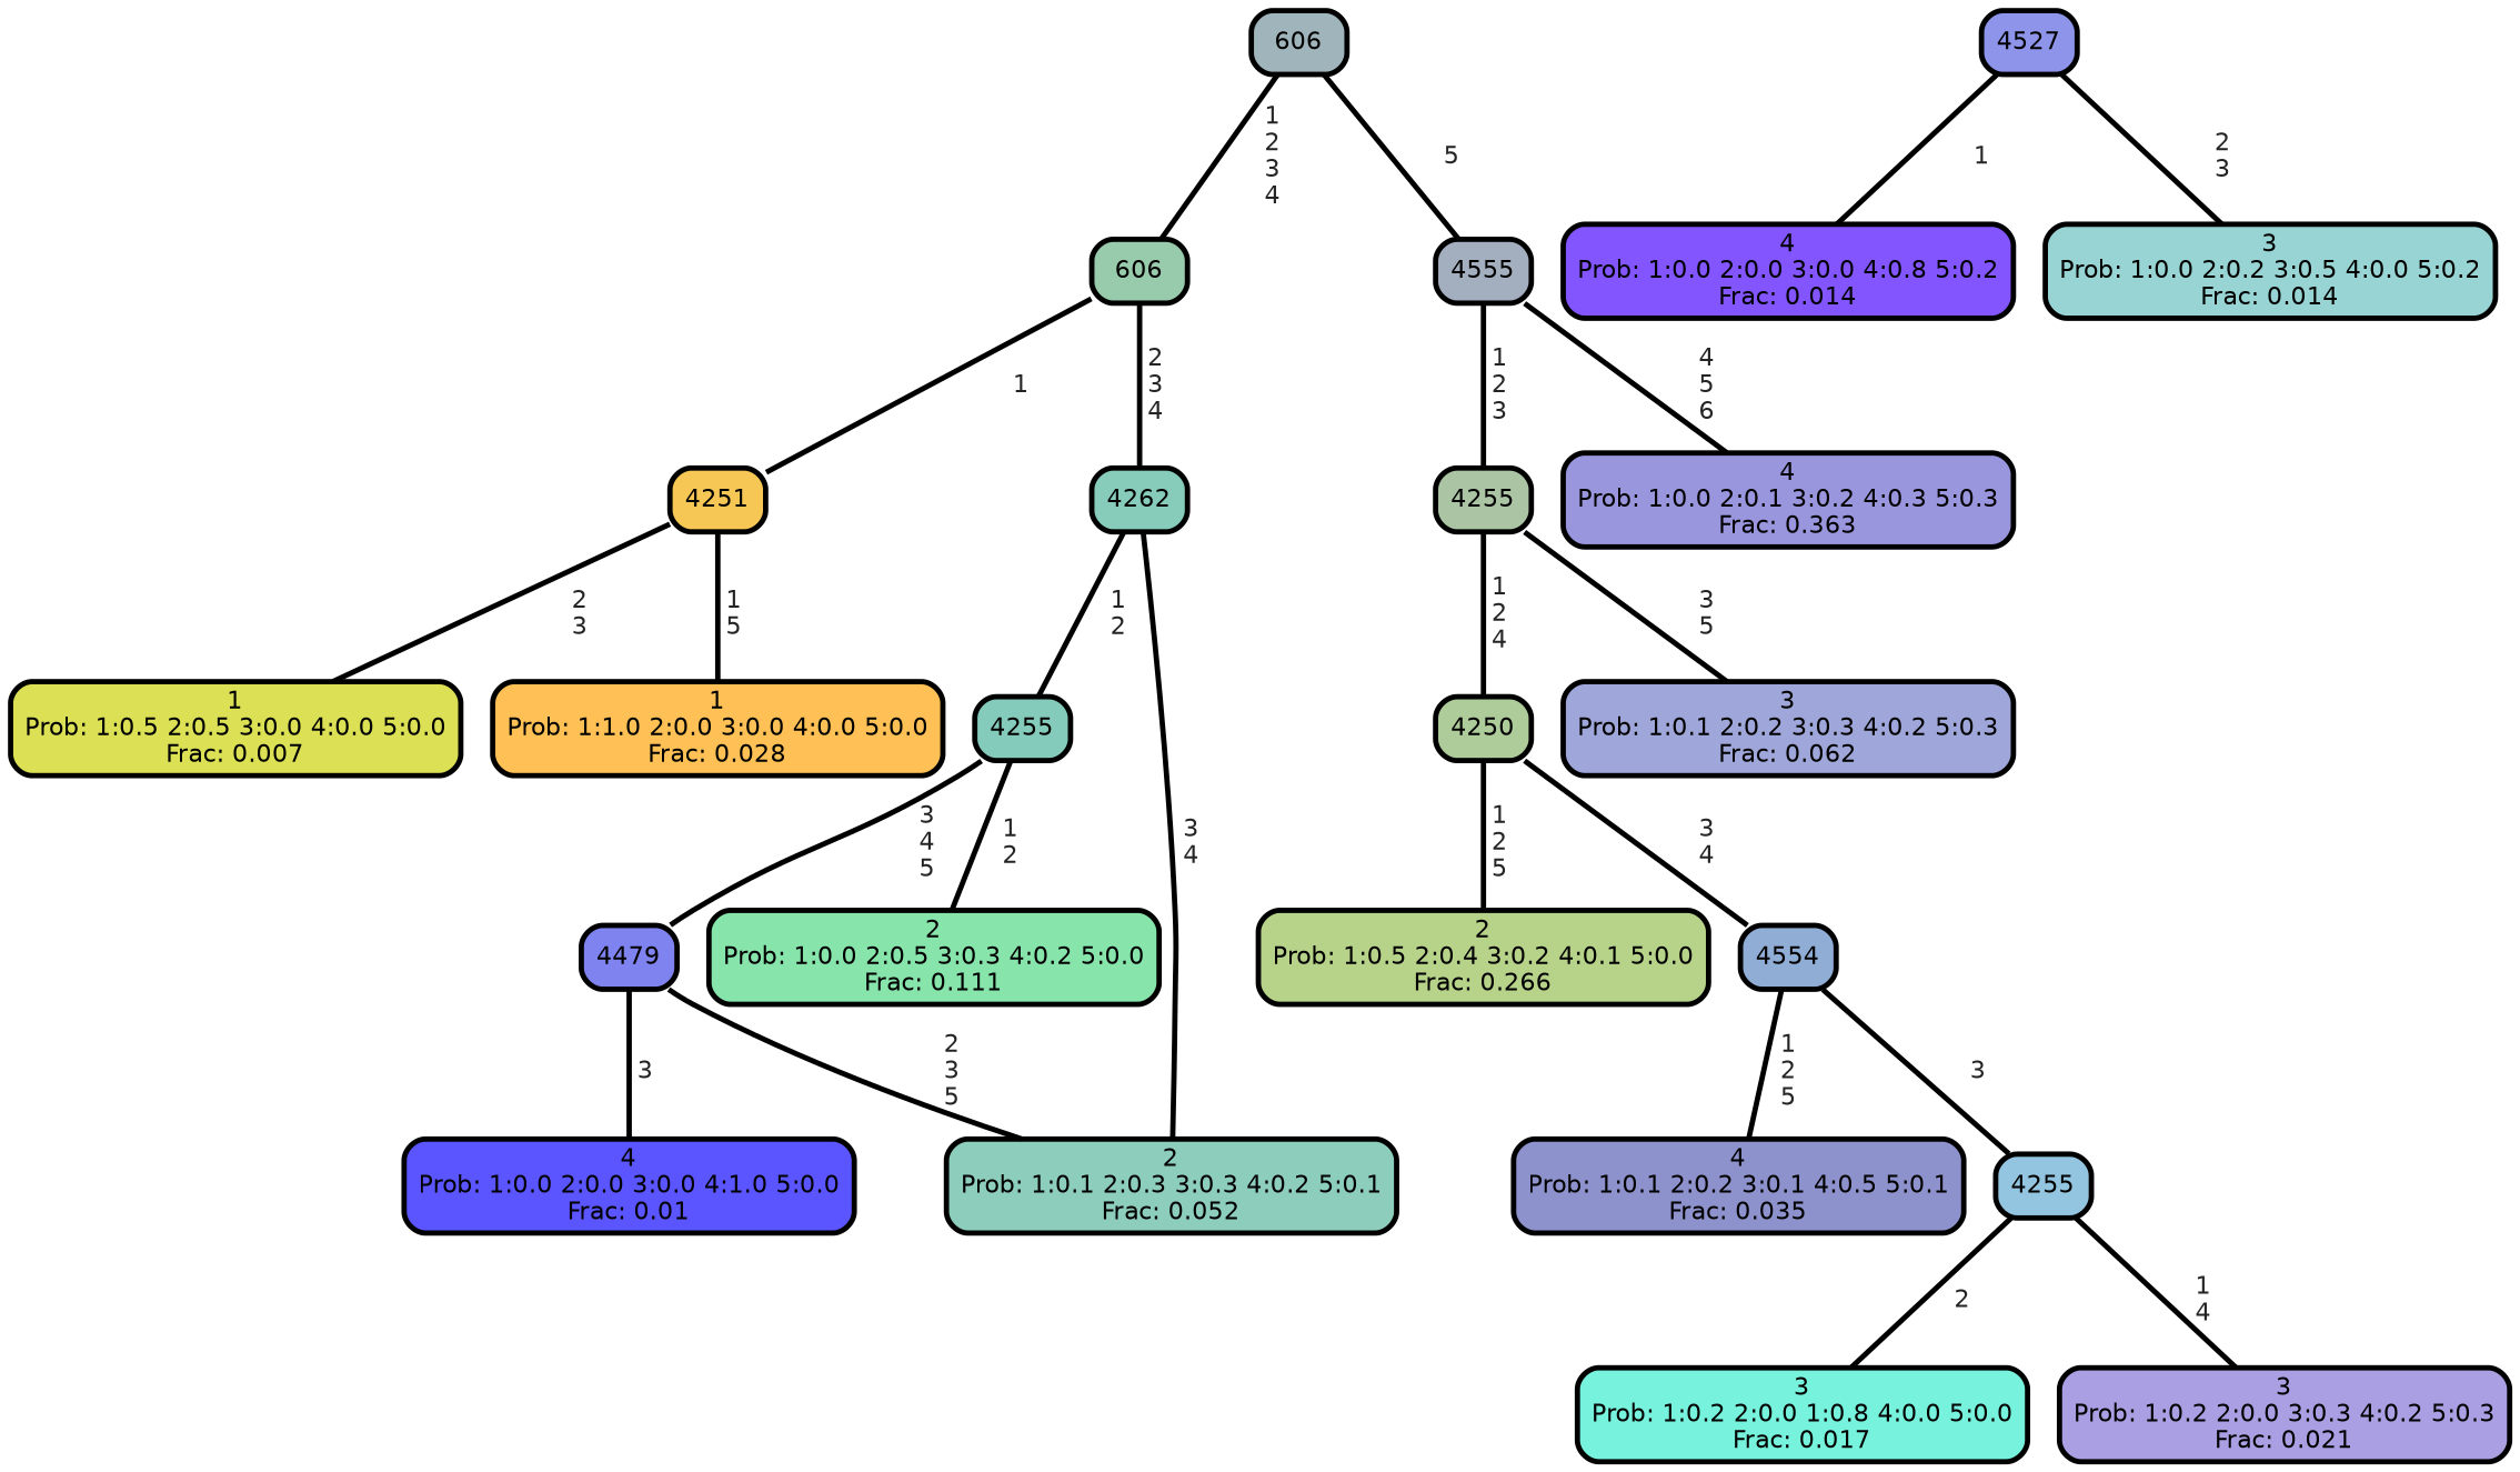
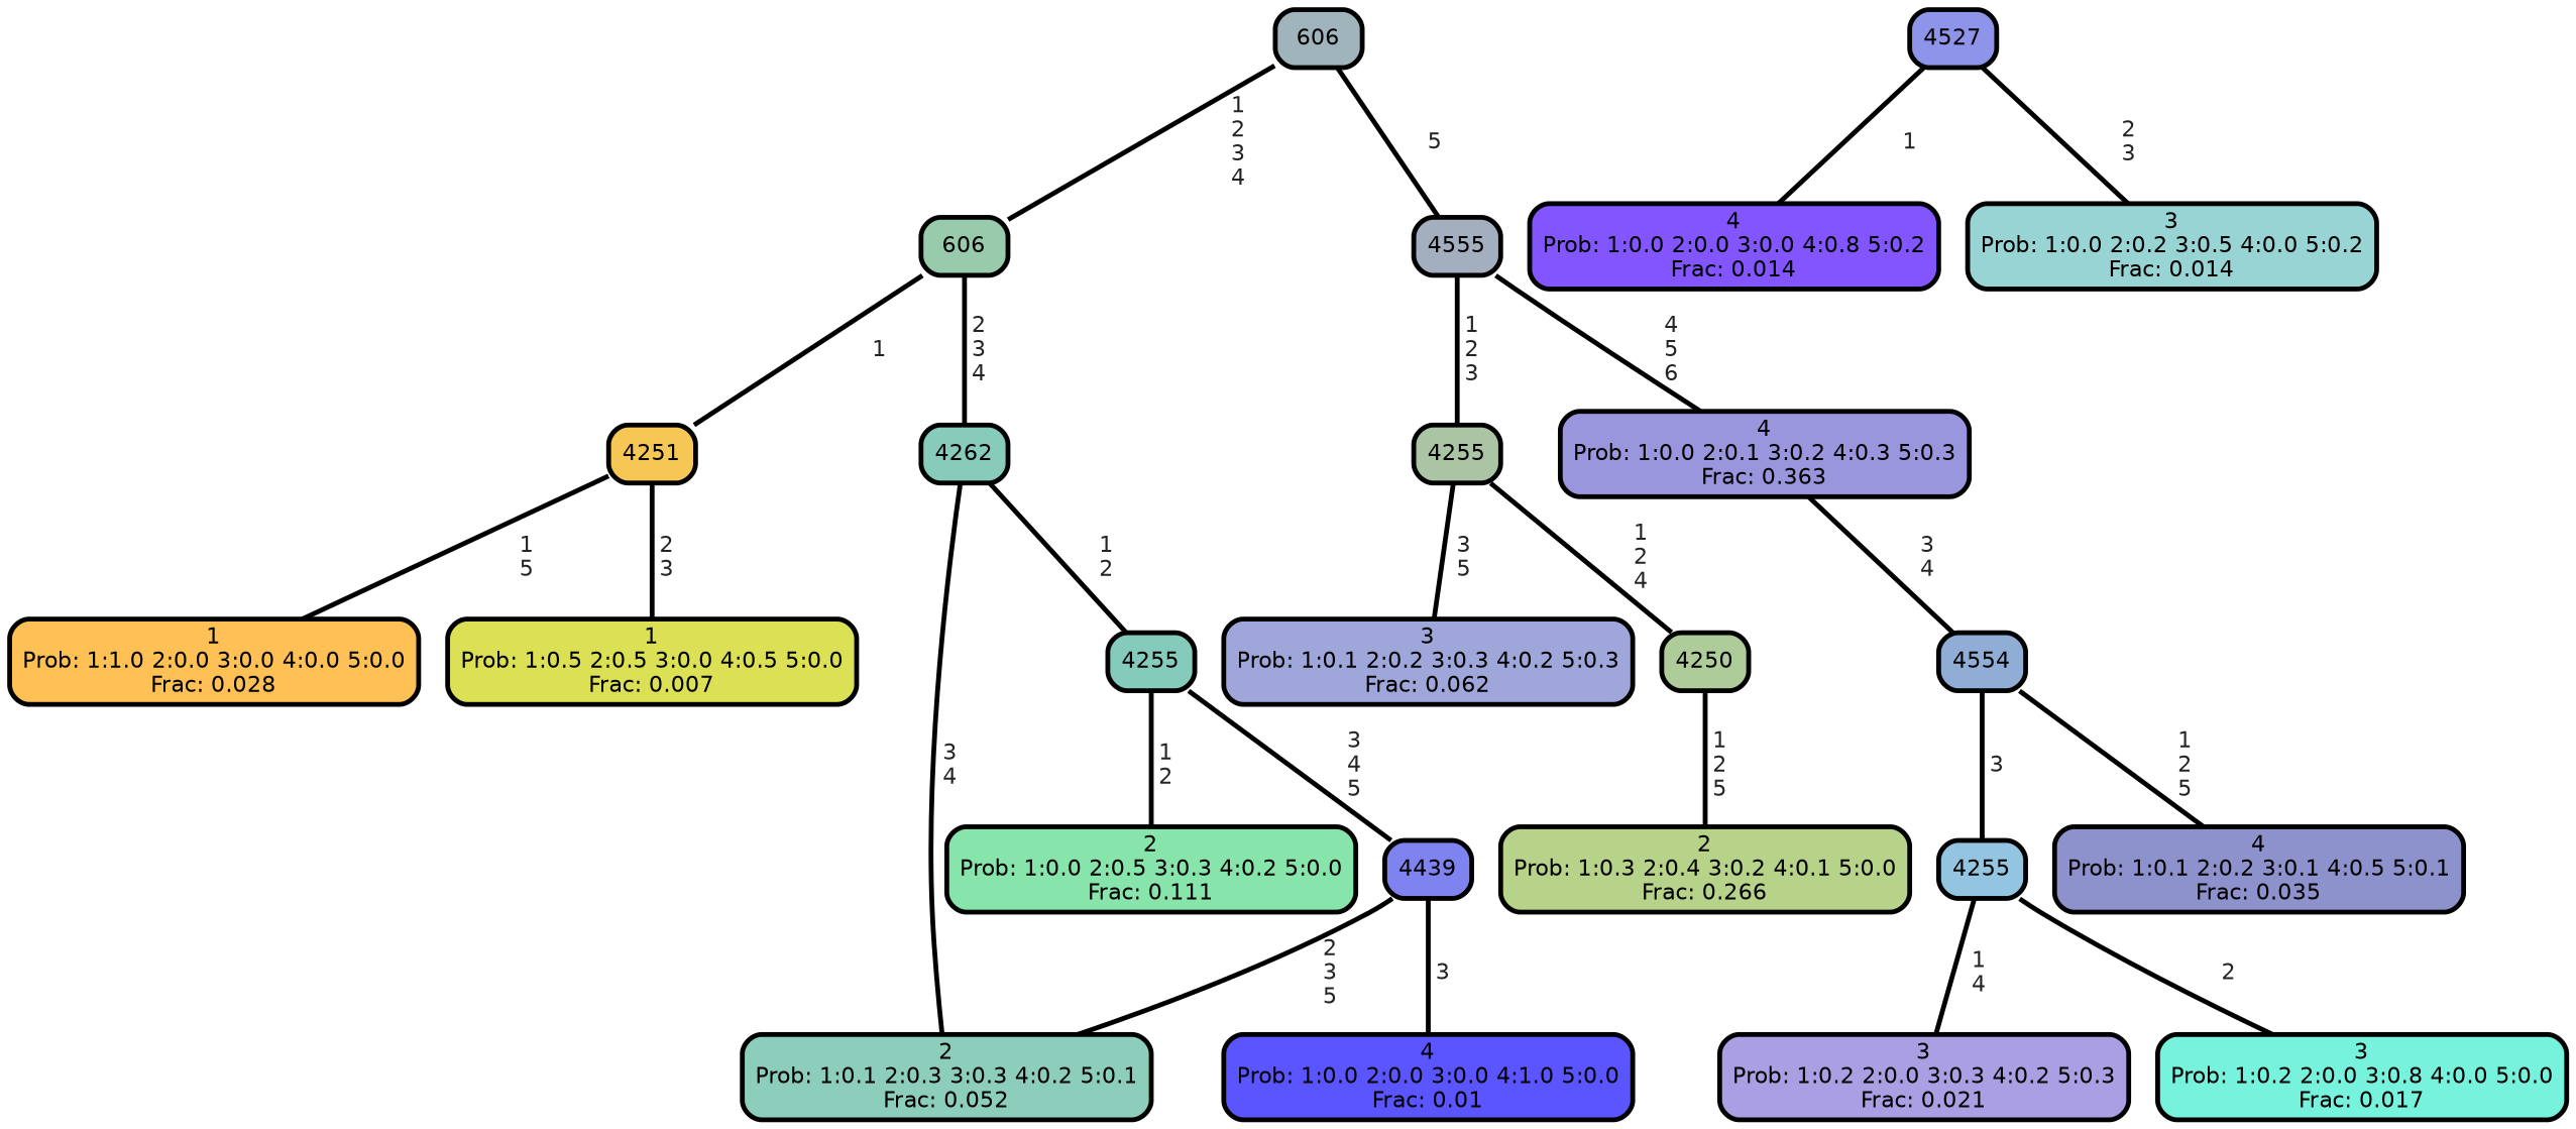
  graph {
    ranksep="0 equally"
    splines=straight
    node [color=black fontcolor=black fontname=helvetica penwidth=3 shape=box style="filled, rounded"]
    edge [color=black fontcolor=grey14 fontname=helvetica fontweight=bold penwidth=3]
-   n1 [fillcolor="#dbe055" label="1\nProb: 1:0.5 2:0.5 3:0.0 4:0.0 5:0.0\nFrac: 0.007"]
+   n1 [fillcolor="#dbe055" label="1\nProb: 1:0.5 2:0.5 3:0.0 4:0.5 5:0.0\nFrac: 0.007"]
    n2 [fillcolor="#f7c755" label=4251]
    n3 [fillcolor="#ffc155" label="1\nProb: 1:1.0 2:0.0 3:0.0 4:0.0 5:0.0\nFrac: 0.028"]
    n4 [fillcolor="#98cbac" label=606]
    n5 [fillcolor="#87ccbb" label=4262]
    n6 [fillcolor="#85cbbb" label=4255]
    n7 [fillcolor="#8dcdbb" label="2\nProb: 1:0.1 2:0.3 3:0.3 4:0.2 5:0.1\nFrac: 0.052"]
    n8 [fillcolor="#87e4aa" label="2\nProb: 1:0.0 2:0.5 3:0.3 4:0.2 5:0.0\nFrac: 0.111"]
-   n9 [fillcolor="#7f83ef" label=4479]
+   n9 [fillcolor="#7f83ef" label=4439]
    n10 [fillcolor="#5a55ff" label="4\nProb: 1:0.0 2:0.0 3:0.0 4:1.0 5:0.0\nFrac: 0.01"]
    n11 [fillcolor="#8d94e9" label=4527]
    n12 [fillcolor="#8355ff" label="4\nProb: 1:0.0 2:0.0 3:0.0 4:0.8 5:0.2\nFrac: 0.014"]
    n13 [fillcolor="#98d4d4" label="3\nProb: 1:0.0 2:0.2 3:0.5 4:0.0 5:0.2\nFrac: 0.014"]
    n14 [fillcolor="#a0b5bb" label=606]
    n15 [fillcolor="#a3aebf" label=4555]
    n16 [fillcolor="#abc5a4" label=4255]
    n17 [fillcolor="#9a96de" label="4\nProb: 1:0.0 2:0.1 3:0.2 4:0.3 5:0.3\nFrac: 0.363"]
-   n18 [fillcolor="#77f2dd" label="3\nProb: 1:0.2 2:0.0 1:0.8 4:0.0 5:0.0\nFrac: 0.017"]
+   n18 [fillcolor="#77f2dd" label="3\nProb: 1:0.2 2:0.0 3:0.8 4:0.0 5:0.0\nFrac: 0.017"]
    n19 [fillcolor="#93c5e0" label=4255]
    n20 [fillcolor="#aa9fe2" label="3\nProb: 1:0.2 2:0.0 3:0.3 4:0.2 5:0.3\nFrac: 0.021"]
    n21 [fillcolor="#90add6" label=4554]
    n22 [fillcolor="#8d92cc" label="4\nProb: 1:0.1 2:0.2 3:0.1 4:0.5 5:0.1\nFrac: 0.035"]
    n23 [fillcolor="#aecb9a" label=4250]
-   n24 [fillcolor="#b6d389" label="2\nProb: 1:0.5 2:0.4 3:0.2 4:0.1 5:0.0\nFrac: 0.266"]
+   n24 [fillcolor="#b6d389" label="2\nProb: 1:0.3 2:0.4 3:0.2 4:0.1 5:0.0\nFrac: 0.266"]
    n25 [fillcolor="#9fa6d9" label="3\nProb: 1:0.1 2:0.2 3:0.3 4:0.2 5:0.3\nFrac: 0.062"]
    subgraph sub_1 {
      rank=same
    }
    n2 -- n1 [label=" 2\n 3"]
    n2 -- n3 [label=" 1\n 5"]
    n4 -- n2 [label=" 1"]
    n4 -- n5 [label=" 2\n 3\n 4"]
    n5 -- n6 [label=" 1\n 2"]
    n5 -- n7 [label=" 3\n 4"]
    n6 -- n8 [label=" 1\n 2"]
    n6 -- n9 [label=" 3\n 4\n 5"]
    n9 -- n7 [label=" 2\n 3\n 5"]
    n9 -- n10 [label=" 3"]
    n11 -- n12 [label=" 1"]
    n11 -- n13 [label=" 2\n 3"]
    n14 -- n4 [label=" 1\n 2\n 3\n 4"]
    n14 -- n15 [label=" 5"]
    n15 -- n16 [label=" 1\n 2\n 3"]
    n15 -- n17 [label=" 4\n 5\n 6"]
    n16 -- n23 [label=" 1\n 2\n 4"]
    n16 -- n25 [label=" 3\n 5"]
    n19 -- n18 [label=" 2"]
    n19 -- n20 [label=" 1\n 4"]
    n21 -- n19 [label=" 3"]
    n21 -- n22 [label=" 1\n 2\n 5"]
-   n23 -- n21 [label=" 3\n 4"]
+   n17 -- n21 [label=" 3\n 4"]
    n23 -- n24 [label=" 1\n 2\n 5"]
  }
